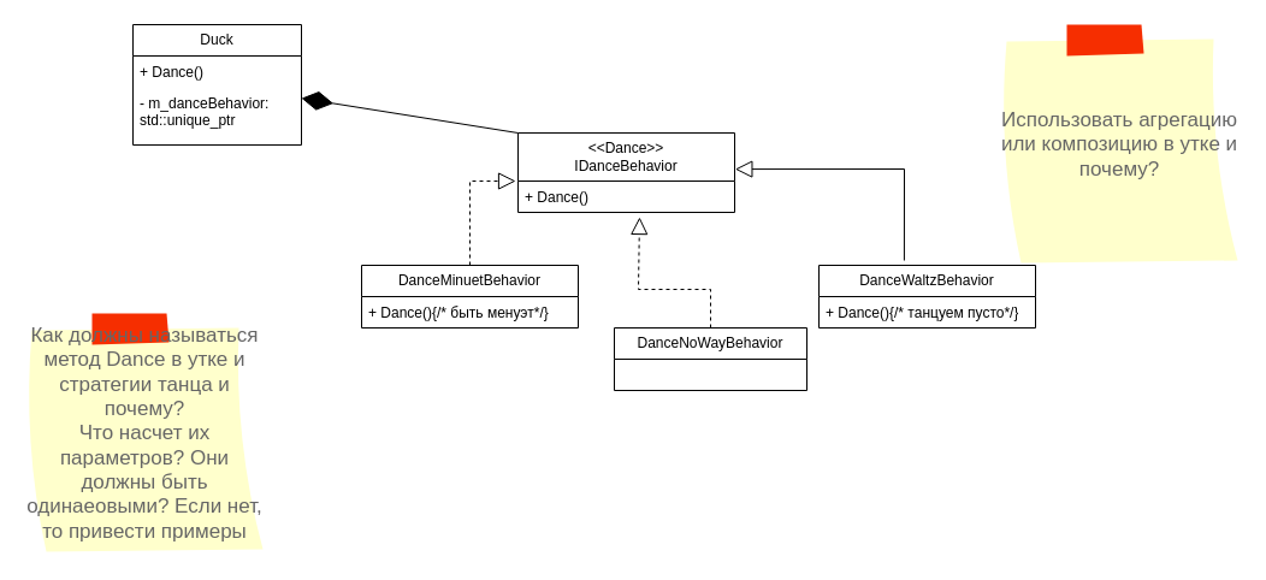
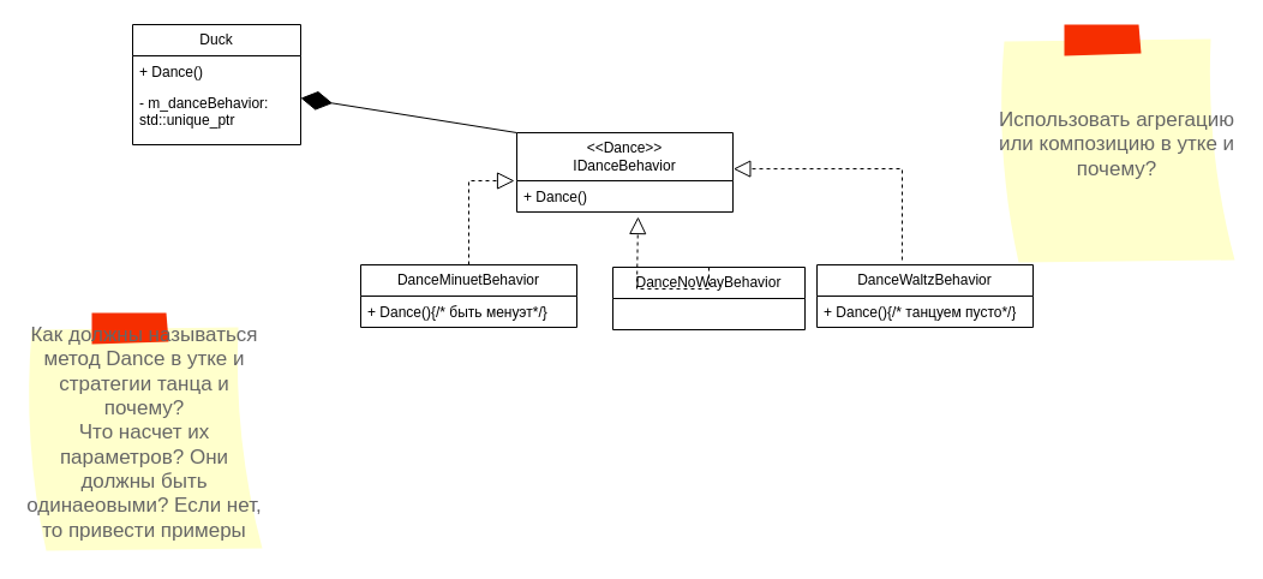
  <mxCell id="0" />
  <mxCell id="1" parent="0" />
  <mxCell id="2" value="&amp;lt;&amp;lt;Dance&amp;gt;&amp;gt;&lt;br&gt;IDanceBehavior" style="swimlane;fontStyle=0;childLayout=stackLayout;horizontal=1;startSize=40;fillColor=none;horizontalStack=0;resizeParent=1;resizeParentMax=0;resizeLast=0;collapsible=1;marginBottom=0;whiteSpace=wrap;html=1;" vertex="1" parent="1"><mxGeometry x="430" y="110" width="180" height="66" as="geometry" /></mxCell>
  <mxCell id="3" value="+ Dance()" style="text;strokeColor=none;fillColor=none;align=left;verticalAlign=top;spacingLeft=4;spacingRight=4;overflow=hidden;rotatable=0;points=[[0,0.5],[1,0.5]];portConstraint=eastwest;whiteSpace=wrap;html=1;" vertex="1" parent="2"><mxGeometry y="40" width="180" height="26" as="geometry" /></mxCell>
  <mxCell id="4" value="DanceMinuetBehavior" style="swimlane;fontStyle=0;childLayout=stackLayout;horizontal=1;startSize=26;fillColor=none;horizontalStack=0;resizeParent=1;resizeParentMax=0;resizeLast=0;collapsible=1;marginBottom=0;whiteSpace=wrap;html=1;" vertex="1" parent="1"><mxGeometry x="300" y="220" width="180" height="52" as="geometry" /></mxCell>
  <mxCell id="5" value="+ Dance(){/* быть менуэт*/}" style="text;strokeColor=none;fillColor=none;align=left;verticalAlign=top;spacingLeft=4;spacingRight=4;overflow=hidden;rotatable=0;points=[[0,0.5],[1,0.5]];portConstraint=eastwest;whiteSpace=wrap;html=1;" vertex="1" parent="4"><mxGeometry y="26" width="180" height="26" as="geometry" /></mxCell>
- <mxCell id="6" value="DanceNoWayBehavior" style="swimlane;fontStyle=0;childLayout=stackLayout;horizontal=1;startSize=26;fillColor=none;horizontalStack=0;resizeParent=1;resizeParentMax=0;resizeLast=0;collapsible=1;marginBottom=0;whiteSpace=wrap;html=1;" vertex="1" parent="1"><mxGeometry x="510" y="272" width="160" height="52" as="geometry" /></mxCell>
+ <mxCell id="6" value="DanceNoWayBehavior" style="swimlane;fontStyle=0;childLayout=stackLayout;horizontal=1;startSize=26;fillColor=none;horizontalStack=0;resizeParent=1;resizeParentMax=0;resizeLast=0;collapsible=1;marginBottom=0;whiteSpace=wrap;html=1;" vertex="1" parent="1"><mxGeometry x="510" y="222" width="160" height="52" as="geometry" /></mxCell>
  <mxCell id="7" value="DanceWaltzBehavior" style="swimlane;fontStyle=0;childLayout=stackLayout;horizontal=1;startSize=26;fillColor=none;horizontalStack=0;resizeParent=1;resizeParentMax=0;resizeLast=0;collapsible=1;marginBottom=0;whiteSpace=wrap;html=1;" vertex="1" parent="1"><mxGeometry x="680" y="220" width="180" height="52" as="geometry" /></mxCell>
  <mxCell id="8" value="+ Dance(){/* танцуем пусто*/}" style="text;strokeColor=none;fillColor=none;align=left;verticalAlign=top;spacingLeft=4;spacingRight=4;overflow=hidden;rotatable=0;points=[[0,0.5],[1,0.5]];portConstraint=eastwest;whiteSpace=wrap;html=1;" vertex="1" parent="7"><mxGeometry y="26" width="180" height="26" as="geometry" /></mxCell>
  <mxCell id="9" value="" style="endArrow=block;dashed=1;endFill=0;endSize=12;html=1;rounded=0;exitX=0.5;exitY=0;exitDx=0;exitDy=0;entryX=-0.011;entryY=0;entryDx=0;entryDy=0;entryPerimeter=0;" edge="1" parent="1" source="4" target="3"><mxGeometry width="160" relative="1" as="geometry"><mxPoint x="320" y="290" as="sourcePoint" /><mxPoint x="404" y="150" as="targetPoint" /><Array as="points"><mxPoint x="390" y="150" /></Array></mxGeometry></mxCell>
  <mxCell id="10" value="" style="endArrow=block;dashed=1;endFill=0;endSize=12;html=1;rounded=0;exitX=0.5;exitY=0;exitDx=0;exitDy=0;entryX=0.561;entryY=1.154;entryDx=0;entryDy=0;entryPerimeter=0;" edge="1" parent="1" source="6" target="3"><mxGeometry width="160" relative="1" as="geometry"><mxPoint x="320" y="290" as="sourcePoint" /><mxPoint x="520" y="190" as="targetPoint" /><Array as="points"><mxPoint x="590" y="240" /><mxPoint x="530" y="240" /></Array></mxGeometry></mxCell>
- <mxCell id="11" value="" style="endArrow=block;dashed=0;endFill=0;endSize=12;html=1;rounded=0;entryX=1.002;entryY=0.456;entryDx=0;entryDy=0;exitX=0.394;exitY=-0.077;exitDx=0;exitDy=0;exitPerimeter=0;entryPerimeter=0;" edge="1" parent="1" source="7" target="2"><mxGeometry width="160" relative="1" as="geometry"><mxPoint x="750" y="135" as="sourcePoint" /><mxPoint x="480" y="290" as="targetPoint" /><Array as="points"><mxPoint x="751" y="140" /></Array></mxGeometry></mxCell>
+ <mxCell id="11" value="" style="endArrow=block;dashed=1;endFill=0;endSize=12;html=1;rounded=0;entryX=1.002;entryY=0.456;entryDx=0;entryDy=0;exitX=0.394;exitY=-0.077;exitDx=0;exitDy=0;exitPerimeter=0;entryPerimeter=0;" edge="1" parent="1" source="7" target="2"><mxGeometry width="160" relative="1" as="geometry"><mxPoint x="750" y="135" as="sourcePoint" /><mxPoint x="480" y="290" as="targetPoint" /><Array as="points"><mxPoint x="751" y="140" /></Array></mxGeometry></mxCell>
  <mxCell id="12" value="Duck" style="swimlane;fontStyle=0;childLayout=stackLayout;horizontal=1;startSize=26;fillColor=none;horizontalStack=0;resizeParent=1;resizeParentMax=0;resizeLast=0;collapsible=1;marginBottom=0;whiteSpace=wrap;html=1;" vertex="1" parent="1"><mxGeometry x="110" y="20" width="140" height="100" as="geometry" /></mxCell>
  <mxCell id="13" value="+ Dance()" style="text;strokeColor=none;fillColor=none;align=left;verticalAlign=top;spacingLeft=4;spacingRight=4;overflow=hidden;rotatable=0;points=[[0,0.5],[1,0.5]];portConstraint=eastwest;whiteSpace=wrap;html=1;" vertex="1" parent="12"><mxGeometry y="26" width="140" height="26" as="geometry" /></mxCell>
  <mxCell id="14" value="- m_danceBehavior: std::unique_ptr" style="text;strokeColor=none;fillColor=none;align=left;verticalAlign=top;spacingLeft=4;spacingRight=4;overflow=hidden;rotatable=0;points=[[0,0.5],[1,0.5]];portConstraint=eastwest;whiteSpace=wrap;html=1;" vertex="1" parent="12"><mxGeometry y="52" width="140" height="48" as="geometry" /></mxCell>
  <mxCell id="15" value="" style="endArrow=diamondThin;endFill=1;endSize=24;html=1;rounded=0;exitX=0;exitY=0;exitDx=0;exitDy=0;" edge="1" parent="1" source="2" target="12"><mxGeometry width="160" relative="1" as="geometry"><mxPoint x="320" y="220" as="sourcePoint" /><mxPoint x="250" y="50" as="targetPoint" /></mxGeometry></mxCell>
  <mxCell id="16" value="Использовать агрегацию или композицию в утке и почему?" style="strokeWidth=1;shadow=0;dashed=0;align=center;html=1;shape=mxgraph.mockup.text.stickyNote2;fontColor=#666666;mainText=;fontSize=17;whiteSpace=wrap;fillColor=#ffffcc;strokeColor=#F62E00;" vertex="1" parent="1"><mxGeometry x="830" y="20" width="200" height="200" as="geometry" /></mxCell>
  <mxCell id="17" value="Как должны называться метод Dance в утке и стратегии танца и почему?&lt;br&gt;Что насчет их параметров? Они должны быть одинаеовыми? Если нет, то привести примеры" style="strokeWidth=1;shadow=0;dashed=0;align=center;html=1;shape=mxgraph.mockup.text.stickyNote2;fontColor=#666666;mainText=;fontSize=17;whiteSpace=wrap;fillColor=#ffffcc;strokeColor=#F62E00;" vertex="1" parent="1"><mxGeometry x="20" y="260" width="200" height="200" as="geometry" /></mxCell>
